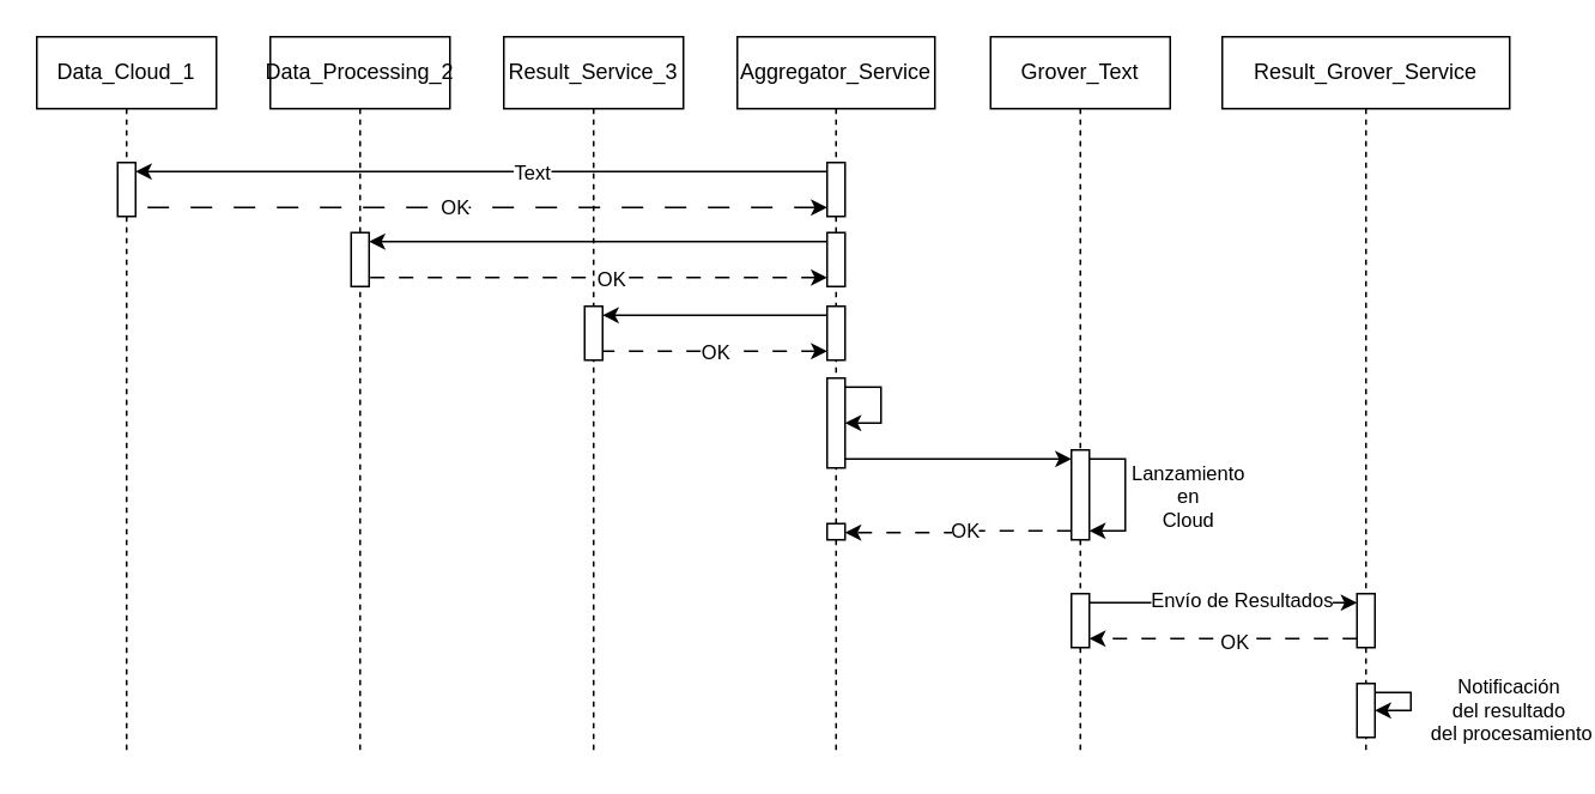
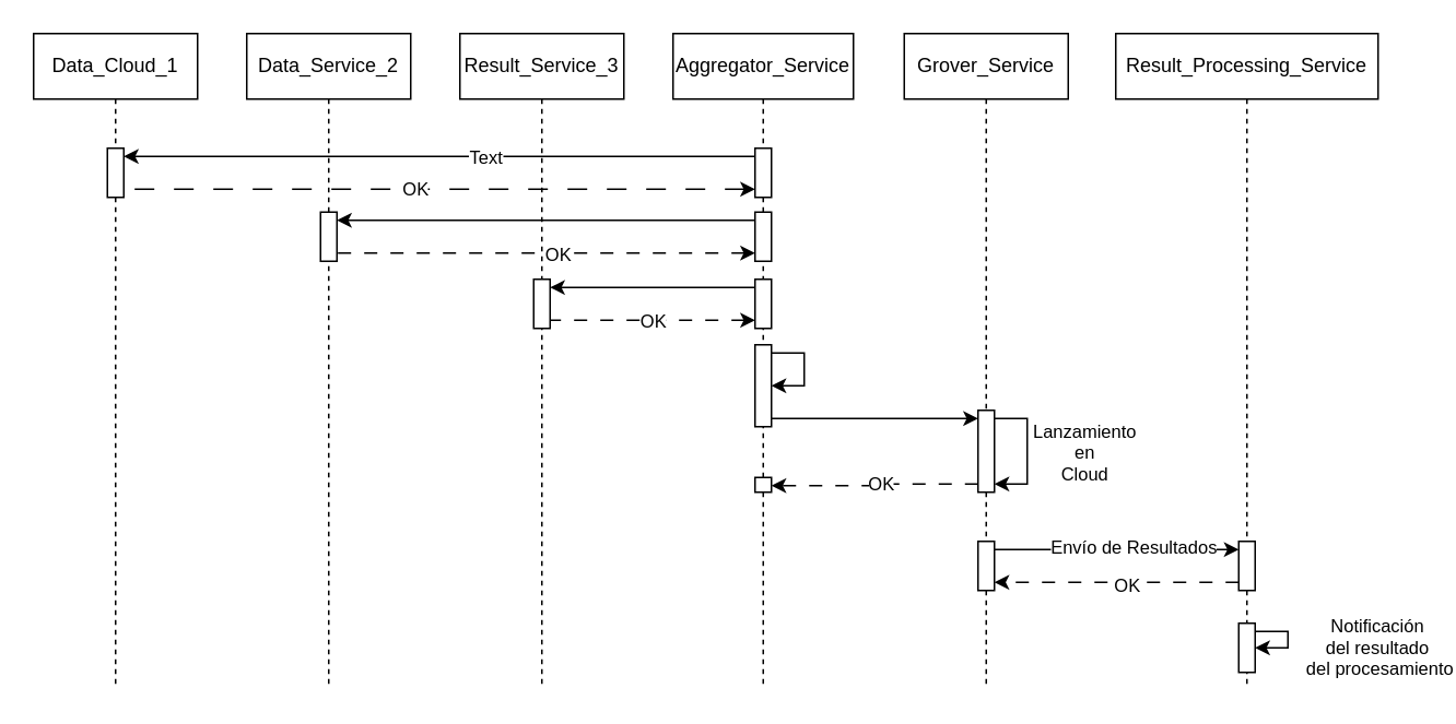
  <mxCell id="0" />
  <mxCell id="1" parent="0" />
  <mxCell id="2" value="Data_Cloud_1" style="shape=umlLifeline;perimeter=lifelinePerimeter;whiteSpace=wrap;html=1;container=1;dropTarget=0;collapsible=0;recursiveResize=0;outlineConnect=0;portConstraint=eastwest;newEdgeStyle={&quot;edgeStyle&quot;:&quot;elbowEdgeStyle&quot;,&quot;elbow&quot;:&quot;vertical&quot;,&quot;curved&quot;:0,&quot;rounded&quot;:0};" vertex="1" parent="1"><mxGeometry x="20" y="20" width="100" height="400" as="geometry" /></mxCell>
  <mxCell id="3" value="" style="html=1;points=[[0,0,0,0,5],[0,1,0,0,-5],[1,0,0,0,5],[1,1,0,0,-5]];perimeter=orthogonalPerimeter;outlineConnect=0;targetShapes=umlLifeline;portConstraint=eastwest;newEdgeStyle={&quot;curved&quot;:0,&quot;rounded&quot;:0};" vertex="1" parent="2"><mxGeometry x="45" y="70" width="10" height="30" as="geometry" /></mxCell>
- <mxCell id="4" value="&lt;div&gt;Data_Processing_2&lt;/div&gt;" style="shape=umlLifeline;perimeter=lifelinePerimeter;whiteSpace=wrap;html=1;container=1;dropTarget=0;collapsible=0;recursiveResize=0;outlineConnect=0;portConstraint=eastwest;newEdgeStyle={&quot;edgeStyle&quot;:&quot;elbowEdgeStyle&quot;,&quot;elbow&quot;:&quot;vertical&quot;,&quot;curved&quot;:0,&quot;rounded&quot;:0};" vertex="1" parent="1"><mxGeometry x="150" y="20" width="100" height="400" as="geometry" /></mxCell>
+ <mxCell id="4" value="&lt;div&gt;Data_Service_2&lt;/div&gt;" style="shape=umlLifeline;perimeter=lifelinePerimeter;whiteSpace=wrap;html=1;container=1;dropTarget=0;collapsible=0;recursiveResize=0;outlineConnect=0;portConstraint=eastwest;newEdgeStyle={&quot;edgeStyle&quot;:&quot;elbowEdgeStyle&quot;,&quot;elbow&quot;:&quot;vertical&quot;,&quot;curved&quot;:0,&quot;rounded&quot;:0};" vertex="1" parent="1"><mxGeometry x="150" y="20" width="100" height="400" as="geometry" /></mxCell>
  <mxCell id="5" value="" style="html=1;points=[[0,0,0,0,5],[0,1,0,0,-5],[1,0,0,0,5],[1,1,0,0,-5]];perimeter=orthogonalPerimeter;outlineConnect=0;targetShapes=umlLifeline;portConstraint=eastwest;newEdgeStyle={&quot;curved&quot;:0,&quot;rounded&quot;:0};" vertex="1" parent="4"><mxGeometry x="45" y="109" width="10" height="30" as="geometry" /></mxCell>
  <mxCell id="6" value="Result_Service_3" style="shape=umlLifeline;perimeter=lifelinePerimeter;whiteSpace=wrap;html=1;container=1;dropTarget=0;collapsible=0;recursiveResize=0;outlineConnect=0;portConstraint=eastwest;newEdgeStyle={&quot;edgeStyle&quot;:&quot;elbowEdgeStyle&quot;,&quot;elbow&quot;:&quot;vertical&quot;,&quot;curved&quot;:0,&quot;rounded&quot;:0};" vertex="1" parent="1"><mxGeometry x="280" y="20" width="100" height="400" as="geometry" /></mxCell>
  <mxCell id="7" value="" style="html=1;points=[[0,0,0,0,5],[0,1,0,0,-5],[1,0,0,0,5],[1,1,0,0,-5]];perimeter=orthogonalPerimeter;outlineConnect=0;targetShapes=umlLifeline;portConstraint=eastwest;newEdgeStyle={&quot;curved&quot;:0,&quot;rounded&quot;:0};" vertex="1" parent="6"><mxGeometry x="45" y="150" width="10" height="30" as="geometry" /></mxCell>
  <mxCell id="8" value="Aggregator_Service" style="shape=umlLifeline;perimeter=lifelinePerimeter;whiteSpace=wrap;html=1;container=1;dropTarget=0;collapsible=0;recursiveResize=0;outlineConnect=0;portConstraint=eastwest;newEdgeStyle={&quot;edgeStyle&quot;:&quot;elbowEdgeStyle&quot;,&quot;elbow&quot;:&quot;vertical&quot;,&quot;curved&quot;:0,&quot;rounded&quot;:0};" vertex="1" parent="1"><mxGeometry x="410" y="20" width="110" height="400" as="geometry" /></mxCell>
  <mxCell id="9" value="" style="html=1;points=[[0,0,0,0,5],[0,1,0,0,-5],[1,0,0,0,5],[1,1,0,0,-5]];perimeter=orthogonalPerimeter;outlineConnect=0;targetShapes=umlLifeline;portConstraint=eastwest;newEdgeStyle={&quot;curved&quot;:0,&quot;rounded&quot;:0};" vertex="1" parent="8"><mxGeometry x="50" y="70" width="10" height="30" as="geometry" /></mxCell>
  <mxCell id="10" value="" style="html=1;points=[[0,0,0,0,5],[0,1,0,0,-5],[1,0,0,0,5],[1,1,0,0,-5]];perimeter=orthogonalPerimeter;outlineConnect=0;targetShapes=umlLifeline;portConstraint=eastwest;newEdgeStyle={&quot;curved&quot;:0,&quot;rounded&quot;:0};" vertex="1" parent="8"><mxGeometry x="50" y="109" width="10" height="30" as="geometry" /></mxCell>
  <mxCell id="11" value="" style="html=1;points=[[0,0,0,0,5],[0,1,0,0,-5],[1,0,0,0,5],[1,1,0,0,-5]];perimeter=orthogonalPerimeter;outlineConnect=0;targetShapes=umlLifeline;portConstraint=eastwest;newEdgeStyle={&quot;curved&quot;:0,&quot;rounded&quot;:0};" vertex="1" parent="8"><mxGeometry x="50" y="150" width="10" height="30" as="geometry" /></mxCell>
  <mxCell id="12" value="" style="html=1;points=[[0,0,0,0,5],[0,1,0,0,-5],[1,0,0,0,5],[1,1,0,0,-5]];perimeter=orthogonalPerimeter;outlineConnect=0;targetShapes=umlLifeline;portConstraint=eastwest;newEdgeStyle={&quot;curved&quot;:0,&quot;rounded&quot;:0};" vertex="1" parent="8"><mxGeometry x="50" y="190" width="10" height="50" as="geometry" /></mxCell>
  <mxCell id="13" style="edgeStyle=orthogonalEdgeStyle;rounded=0;orthogonalLoop=1;jettySize=auto;html=1;curved=0;exitX=1;exitY=0;exitDx=0;exitDy=5;exitPerimeter=0;" edge="1" parent="8" source="12" target="12"><mxGeometry relative="1" as="geometry" /></mxCell>
  <mxCell id="14" value="" style="html=1;points=[[0,0,0,0,5],[0,1,0,0,-5],[1,0,0,0,5],[1,1,0,0,-5]];perimeter=orthogonalPerimeter;outlineConnect=0;targetShapes=umlLifeline;portConstraint=eastwest;newEdgeStyle={&quot;curved&quot;:0,&quot;rounded&quot;:0};" vertex="1" parent="8"><mxGeometry x="50" y="271" width="10" height="9" as="geometry" /></mxCell>
- <mxCell id="15" value="Grover_Text" style="shape=umlLifeline;perimeter=lifelinePerimeter;whiteSpace=wrap;html=1;container=1;dropTarget=0;collapsible=0;recursiveResize=0;outlineConnect=0;portConstraint=eastwest;newEdgeStyle={&quot;edgeStyle&quot;:&quot;elbowEdgeStyle&quot;,&quot;elbow&quot;:&quot;vertical&quot;,&quot;curved&quot;:0,&quot;rounded&quot;:0};" vertex="1" parent="1"><mxGeometry x="551" y="20" width="100" height="400" as="geometry" /></mxCell>
+ <mxCell id="15" value="Grover_Service" style="shape=umlLifeline;perimeter=lifelinePerimeter;whiteSpace=wrap;html=1;container=1;dropTarget=0;collapsible=0;recursiveResize=0;outlineConnect=0;portConstraint=eastwest;newEdgeStyle={&quot;edgeStyle&quot;:&quot;elbowEdgeStyle&quot;,&quot;elbow&quot;:&quot;vertical&quot;,&quot;curved&quot;:0,&quot;rounded&quot;:0};" vertex="1" parent="1"><mxGeometry x="551" y="20" width="100" height="400" as="geometry" /></mxCell>
  <mxCell id="16" value="" style="html=1;points=[[0,0,0,0,5],[0,1,0,0,-5],[1,0,0,0,5],[1,1,0,0,-5]];perimeter=orthogonalPerimeter;outlineConnect=0;targetShapes=umlLifeline;portConstraint=eastwest;newEdgeStyle={&quot;curved&quot;:0,&quot;rounded&quot;:0};" vertex="1" parent="15"><mxGeometry x="45" y="230" width="10" height="50" as="geometry" /></mxCell>
  <mxCell id="17" style="edgeStyle=orthogonalEdgeStyle;rounded=0;orthogonalLoop=1;jettySize=auto;html=1;curved=0;exitX=1;exitY=0;exitDx=0;exitDy=5;exitPerimeter=0;entryX=1;entryY=1;entryDx=0;entryDy=-5;entryPerimeter=0;" edge="1" parent="15" source="16" target="16"><mxGeometry relative="1" as="geometry" /></mxCell>
  <mxCell id="18" value="&lt;div&gt;Lanzamiento &lt;br&gt;&lt;/div&gt;&lt;div&gt;en&lt;/div&gt;&lt;div&gt;Cloud&lt;br&gt;&lt;/div&gt;" style="edgeLabel;html=1;align=center;verticalAlign=middle;resizable=0;points=[];" vertex="1" connectable="0" parent="17"><mxGeometry x="-0.144" y="-2" relative="1" as="geometry"><mxPoint x="36" y="6" as="offset" /></mxGeometry></mxCell>
- <mxCell id="19" value="&lt;div&gt;Result_Grover_Service&lt;/div&gt;" style="shape=umlLifeline;perimeter=lifelinePerimeter;whiteSpace=wrap;html=1;container=1;dropTarget=0;collapsible=0;recursiveResize=0;outlineConnect=0;portConstraint=eastwest;newEdgeStyle={&quot;edgeStyle&quot;:&quot;elbowEdgeStyle&quot;,&quot;elbow&quot;:&quot;vertical&quot;,&quot;curved&quot;:0,&quot;rounded&quot;:0};" vertex="1" parent="1"><mxGeometry x="680" y="20" width="160" height="400" as="geometry" /></mxCell>
+ <mxCell id="19" value="&lt;div&gt;Result_Processing_Service&lt;/div&gt;" style="shape=umlLifeline;perimeter=lifelinePerimeter;whiteSpace=wrap;html=1;container=1;dropTarget=0;collapsible=0;recursiveResize=0;outlineConnect=0;portConstraint=eastwest;newEdgeStyle={&quot;edgeStyle&quot;:&quot;elbowEdgeStyle&quot;,&quot;elbow&quot;:&quot;vertical&quot;,&quot;curved&quot;:0,&quot;rounded&quot;:0};" vertex="1" parent="1"><mxGeometry x="680" y="20" width="160" height="400" as="geometry" /></mxCell>
  <mxCell id="20" value="" style="html=1;points=[[0,0,0,0,5],[0,1,0,0,-5],[1,0,0,0,5],[1,1,0,0,-5]];perimeter=orthogonalPerimeter;outlineConnect=0;targetShapes=umlLifeline;portConstraint=eastwest;newEdgeStyle={&quot;curved&quot;:0,&quot;rounded&quot;:0};" vertex="1" parent="19"><mxGeometry x="75" y="310" width="10" height="30" as="geometry" /></mxCell>
  <mxCell id="21" value="" style="html=1;points=[[0,0,0,0,5],[0,1,0,0,-5],[1,0,0,0,5],[1,1,0,0,-5]];perimeter=orthogonalPerimeter;outlineConnect=0;targetShapes=umlLifeline;portConstraint=eastwest;newEdgeStyle={&quot;curved&quot;:0,&quot;rounded&quot;:0};" vertex="1" parent="19"><mxGeometry x="75" y="360" width="10" height="30" as="geometry" /></mxCell>
  <mxCell id="22" value="&lt;div&gt;Notificación&amp;nbsp;&lt;/div&gt;&lt;div&gt;del resultado&amp;nbsp;&lt;/div&gt;&lt;div&gt;del procesamiento&lt;br&gt;&lt;/div&gt;" style="edgeStyle=orthogonalEdgeStyle;rounded=0;orthogonalLoop=1;jettySize=auto;html=1;curved=0;exitX=1;exitY=0;exitDx=0;exitDy=5;exitPerimeter=0;" edge="1" parent="19" source="21" target="21"><mxGeometry x="0.2" y="-55" relative="1" as="geometry"><mxPoint x="56" y="55" as="offset" /></mxGeometry></mxCell>
  <mxCell id="23" style="edgeStyle=orthogonalEdgeStyle;rounded=0;orthogonalLoop=1;jettySize=auto;html=1;curved=0;exitX=1;exitY=0;exitDx=0;exitDy=5;exitPerimeter=0;entryX=0;entryY=0;entryDx=0;entryDy=5;entryPerimeter=0;startArrow=classic;startFill=1;endArrow=none;endFill=0;" edge="1" parent="1" source="3" target="9"><mxGeometry relative="1" as="geometry" /></mxCell>
  <mxCell id="24" value="Text" style="edgeLabel;html=1;align=center;verticalAlign=middle;resizable=0;points=[];" vertex="1" connectable="0" parent="23"><mxGeometry x="0.14" relative="1" as="geometry"><mxPoint x="1" as="offset" /></mxGeometry></mxCell>
  <mxCell id="25" style="edgeStyle=orthogonalEdgeStyle;rounded=0;orthogonalLoop=1;jettySize=auto;html=1;curved=0;exitX=0;exitY=1;exitDx=0;exitDy=-5;exitPerimeter=0;entryX=1;entryY=1;entryDx=0;entryDy=-5;entryPerimeter=0;dashed=1;dashPattern=12 12;startArrow=classic;startFill=1;endArrow=none;endFill=0;" edge="1" parent="1" source="9" target="3"><mxGeometry relative="1" as="geometry" /></mxCell>
  <mxCell id="26" value="OK" style="edgeLabel;html=1;align=center;verticalAlign=middle;resizable=0;points=[];" vertex="1" connectable="0" parent="25"><mxGeometry x="0.079" y="-1" relative="1" as="geometry"><mxPoint as="offset" /></mxGeometry></mxCell>
  <mxCell id="27" style="edgeStyle=orthogonalEdgeStyle;rounded=0;orthogonalLoop=1;jettySize=auto;html=1;curved=0;exitX=1;exitY=0;exitDx=0;exitDy=5;exitPerimeter=0;entryX=0;entryY=0;entryDx=0;entryDy=5;entryPerimeter=0;startArrow=classic;startFill=1;endArrow=none;endFill=0;" edge="1" parent="1" source="5" target="10"><mxGeometry relative="1" as="geometry" /></mxCell>
  <mxCell id="28" style="edgeStyle=orthogonalEdgeStyle;rounded=0;orthogonalLoop=1;jettySize=auto;html=1;curved=0;exitX=0;exitY=1;exitDx=0;exitDy=-5;exitPerimeter=0;entryX=1;entryY=1;entryDx=0;entryDy=-5;entryPerimeter=0;dashed=1;dashPattern=8 8;startArrow=classic;startFill=1;endArrow=none;endFill=0;" edge="1" parent="1" source="10" target="5"><mxGeometry relative="1" as="geometry" /></mxCell>
  <mxCell id="29" value="OK" style="edgeLabel;html=1;align=center;verticalAlign=middle;resizable=0;points=[];" vertex="1" connectable="0" parent="28"><mxGeometry x="-0.051" relative="1" as="geometry"><mxPoint as="offset" /></mxGeometry></mxCell>
  <mxCell id="30" style="edgeStyle=orthogonalEdgeStyle;rounded=0;orthogonalLoop=1;jettySize=auto;html=1;curved=0;exitX=1;exitY=0;exitDx=0;exitDy=5;exitPerimeter=0;entryX=0;entryY=0;entryDx=0;entryDy=5;entryPerimeter=0;startArrow=classic;startFill=1;endArrow=none;endFill=0;" edge="1" parent="1" source="7" target="11"><mxGeometry relative="1" as="geometry" /></mxCell>
  <mxCell id="31" style="edgeStyle=orthogonalEdgeStyle;rounded=0;orthogonalLoop=1;jettySize=auto;html=1;curved=0;exitX=0;exitY=1;exitDx=0;exitDy=-5;exitPerimeter=0;entryX=1;entryY=1;entryDx=0;entryDy=-5;entryPerimeter=0;dashed=1;dashPattern=8 8;startArrow=classic;startFill=1;endArrow=none;endFill=0;" edge="1" parent="1" source="11" target="7"><mxGeometry relative="1" as="geometry" /></mxCell>
  <mxCell id="32" value="OK" style="edgeLabel;html=1;align=center;verticalAlign=middle;resizable=0;points=[];" vertex="1" connectable="0" parent="31"><mxGeometry x="0.012" relative="1" as="geometry"><mxPoint as="offset" /></mxGeometry></mxCell>
  <mxCell id="33" style="edgeStyle=orthogonalEdgeStyle;rounded=0;orthogonalLoop=1;jettySize=auto;html=1;curved=0;exitX=1;exitY=1;exitDx=0;exitDy=-5;exitPerimeter=0;entryX=0;entryY=0;entryDx=0;entryDy=5;entryPerimeter=0;" edge="1" parent="1" source="12" target="16"><mxGeometry relative="1" as="geometry" /></mxCell>
  <mxCell id="34" style="edgeStyle=orthogonalEdgeStyle;rounded=0;orthogonalLoop=1;jettySize=auto;html=1;curved=0;exitX=0;exitY=1;exitDx=0;exitDy=-5;exitPerimeter=0;entryX=1;entryY=0;entryDx=0;entryDy=5;entryPerimeter=0;dashed=1;dashPattern=8 8;" edge="1" parent="1" source="16" target="14"><mxGeometry relative="1" as="geometry" /></mxCell>
  <mxCell id="35" value="&lt;div&gt;OK&lt;/div&gt;" style="edgeLabel;html=1;align=center;verticalAlign=middle;resizable=0;points=[];" vertex="1" connectable="0" parent="34"><mxGeometry x="-0.048" y="-1" relative="1" as="geometry"><mxPoint as="offset" /></mxGeometry></mxCell>
  <mxCell id="36" value="" style="html=1;points=[[0,0,0,0,5],[0,1,0,0,-5],[1,0,0,0,5],[1,1,0,0,-5]];perimeter=orthogonalPerimeter;outlineConnect=0;targetShapes=umlLifeline;portConstraint=eastwest;newEdgeStyle={&quot;curved&quot;:0,&quot;rounded&quot;:0};" vertex="1" parent="1"><mxGeometry x="596" y="330" width="10" height="30" as="geometry" /></mxCell>
  <mxCell id="37" style="edgeStyle=orthogonalEdgeStyle;rounded=0;orthogonalLoop=1;jettySize=auto;html=1;curved=0;exitX=1;exitY=0;exitDx=0;exitDy=5;exitPerimeter=0;entryX=0;entryY=0;entryDx=0;entryDy=5;entryPerimeter=0;" edge="1" parent="1" source="36" target="20"><mxGeometry relative="1" as="geometry" /></mxCell>
  <mxCell id="38" value="Envío de Resultados" style="edgeLabel;html=1;align=center;verticalAlign=middle;resizable=0;points=[];" vertex="1" connectable="0" parent="37"><mxGeometry x="0.124" y="2" relative="1" as="geometry"><mxPoint as="offset" /></mxGeometry></mxCell>
  <mxCell id="39" style="edgeStyle=orthogonalEdgeStyle;rounded=0;orthogonalLoop=1;jettySize=auto;html=1;curved=0;exitX=0;exitY=1;exitDx=0;exitDy=-5;exitPerimeter=0;entryX=1;entryY=1;entryDx=0;entryDy=-5;entryPerimeter=0;dashed=1;dashPattern=8 8;" edge="1" parent="1" source="20" target="36"><mxGeometry relative="1" as="geometry" /></mxCell>
  <mxCell id="40" value="OK" style="edgeLabel;html=1;align=center;verticalAlign=middle;resizable=0;points=[];" vertex="1" connectable="0" parent="39"><mxGeometry x="-0.06" y="1" relative="1" as="geometry"><mxPoint x="1" as="offset" /></mxGeometry></mxCell>
